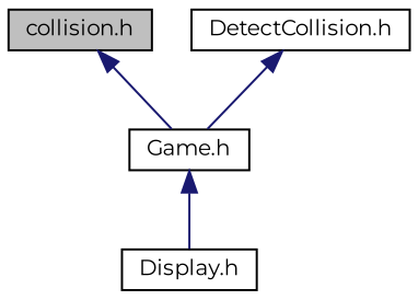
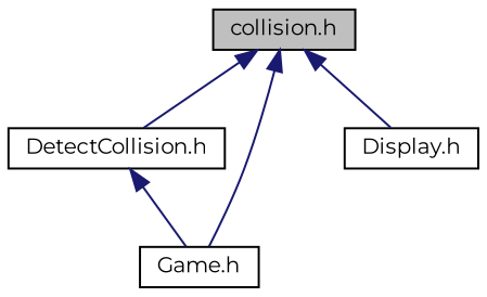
  digraph {
    fontname=Montserrat
    node [color=black fillcolor=white fontname=Montserrat fontsize=10 shape=record style=filled]
    edge [color=midnightblue dir=back fontname=Montserrat fontsize=10 labelfontname=Helvetica labelfontsize=10 style=solid]
    n1 [fillcolor=grey75 fontcolor=black height=0.2 label="collision.h" width=0.4]
    n2 [height=0.2 label="DetectCollision.h" width=0.4]
    n3 [height=0.2 label="Game.h" width=0.4]
    n4 [height=0.2 label="Display.h" width=0.4]
+   n1 -> n2
    n1 -> n3
    n2 -> n3
-   n3 -> n4
+   n1 -> n4
  }
